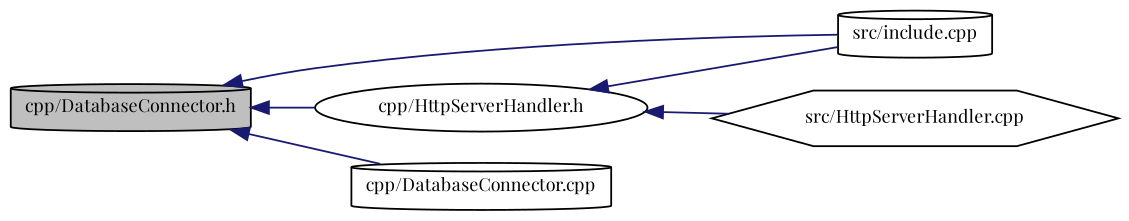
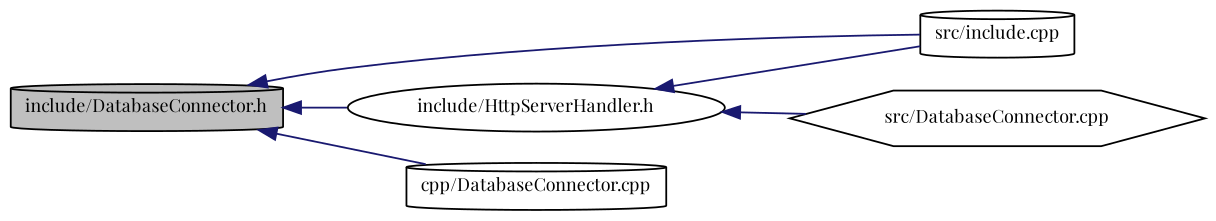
  digraph {
    fontname="Playfair Display"
    rankdir=LR
    node [color=black fillcolor=white fontname="Playfair Display" fontsize=10 shape=cylinder style=filled]
    edge [color=midnightblue dir=back fontname="Playfair Display" fontsize=10 labelfontname=Helvetica labelfontsize=10 style=solid]
-   n1 [fillcolor=grey75 fontcolor=black height=0.2 label="cpp/DatabaseConnector.h" width=0.4]
-   n2 [height=0.2 label="cpp/HttpServerHandler.h" shape=ellipse width=0.4]
+   n1 [fillcolor=grey75 fontcolor=black height=0.2 label="include/DatabaseConnector.h" width=0.4]
+   n2 [height=0.2 label="include/HttpServerHandler.h" shape=ellipse width=0.4]
    n3 [height=0.2 label="src/include.cpp" width=0.4]
    n4 [height=0.2 label="cpp/DatabaseConnector.cpp" width=0.4]
-   n5 [height=0.2 label="src/HttpServerHandler.cpp" shape=hexagon width=0.4]
+   n5 [height=0.2 label="src/DatabaseConnector.cpp" shape=hexagon width=0.4]
    n1 -> n2
    n1 -> n3
    n1 -> n4
    n2 -> n3
    n2 -> n5
  }
